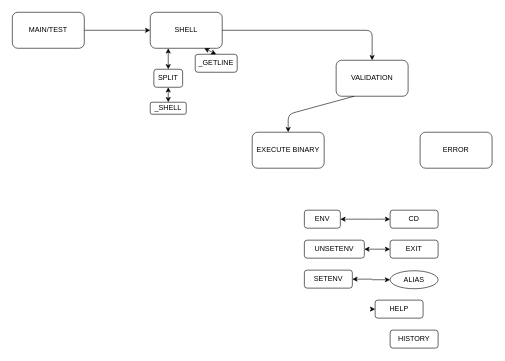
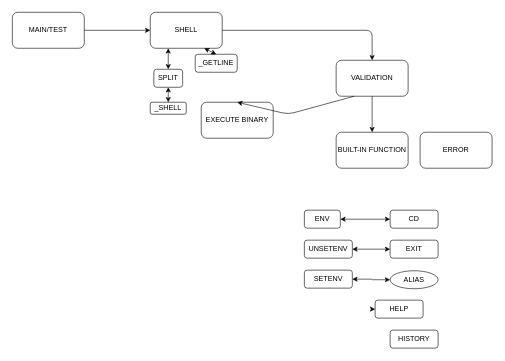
  <mxCell id="0" />
  <mxCell id="1" parent="0" />
  <mxCell id="2" value="MAIN/TEST" style="rounded=1;whiteSpace=wrap;html=1;" vertex="1" parent="1"><mxGeometry x="20" y="20" width="120" height="60" as="geometry" /></mxCell>
  <mxCell id="3" value="SHELL" style="rounded=1;whiteSpace=wrap;html=1;" vertex="1" parent="1"><mxGeometry x="250" y="20" width="120" height="60" as="geometry" /></mxCell>
  <mxCell id="4" value="" style="endArrow=classic;html=1;entryX=0;entryY=0.5;entryDx=0;entryDy=0;exitX=1;exitY=0.5;exitDx=0;exitDy=0;" edge="1" parent="1" source="2" target="3"><mxGeometry width="50" height="50" relative="1" as="geometry"><mxPoint x="20" y="150" as="sourcePoint" /><mxPoint x="70" y="100" as="targetPoint" /></mxGeometry></mxCell>
  <mxCell id="5" value="SPLIT" style="rounded=1;whiteSpace=wrap;html=1;" vertex="1" parent="1"><mxGeometry x="256" y="115" width="48" height="30" as="geometry" /></mxCell>
  <mxCell id="6" value="_GETLINE&lt;br&gt;" style="rounded=1;whiteSpace=wrap;html=1;" vertex="1" parent="1"><mxGeometry x="325" y="90" width="70" height="30" as="geometry" /></mxCell>
  <mxCell id="7" value="" style="endArrow=classic;startArrow=classic;html=1;entryX=0.25;entryY=1;entryDx=0;entryDy=0;exitX=0.5;exitY=0;exitDx=0;exitDy=0;" edge="1" parent="1" source="5" target="3"><mxGeometry width="50" height="50" relative="1" as="geometry"><mxPoint x="20" y="360" as="sourcePoint" /><mxPoint x="70" y="310" as="targetPoint" /></mxGeometry></mxCell>
  <mxCell id="8" value="" style="endArrow=classic;startArrow=classic;html=1;exitX=0.5;exitY=0;exitDx=0;exitDy=0;entryX=0.75;entryY=1;entryDx=0;entryDy=0;" edge="1" parent="1" source="6" target="3"><mxGeometry width="50" height="50" relative="1" as="geometry"><mxPoint x="20" y="220" as="sourcePoint" /><mxPoint x="350" y="81" as="targetPoint" /></mxGeometry></mxCell>
  <mxCell id="9" value="VALIDATION&lt;br&gt;" style="rounded=1;whiteSpace=wrap;html=1;" vertex="1" parent="1"><mxGeometry x="560" y="100" width="120" height="60" as="geometry" /></mxCell>
  <mxCell id="10" value="ERROR" style="rounded=1;whiteSpace=wrap;html=1;" vertex="1" parent="1"><mxGeometry x="700" y="220" width="120" height="60" as="geometry" /></mxCell>
- <mxCell id="12" value="EXECUTE BINARY" style="rounded=1;whiteSpace=wrap;html=1;" vertex="1" parent="1"><mxGeometry x="420" y="220" width="120" height="60" as="geometry" /></mxCell>
+ <mxCell id="11" value="BUILT-IN FUNCTION" style="rounded=1;whiteSpace=wrap;html=1;" vertex="1" parent="1"><mxGeometry x="560" y="220" width="120" height="60" as="geometry" /></mxCell>
+ <mxCell id="12" value="EXECUTE BINARY" style="rounded=1;whiteSpace=wrap;html=1;" vertex="1" parent="1"><mxGeometry x="335" y="170" width="120" height="60" as="geometry" /></mxCell>
+ <mxCell id="13" value="" style="endArrow=classic;html=1;exitX=0.5;exitY=1;exitDx=0;exitDy=0;" edge="1" parent="1" source="9" target="11"><mxGeometry width="50" height="50" relative="1" as="geometry"><mxPoint x="20" y="350" as="sourcePoint" /><mxPoint x="70" y="300" as="targetPoint" /></mxGeometry></mxCell>
  <mxCell id="14" value="" style="endArrow=classic;html=1;exitX=0.25;exitY=1;exitDx=0;exitDy=0;entryX=0.5;entryY=0;entryDx=0;entryDy=0;" edge="1" parent="1" source="9" target="12"><mxGeometry width="50" height="50" relative="1" as="geometry"><mxPoint x="20" y="350" as="sourcePoint" /><mxPoint x="70" y="300" as="targetPoint" /><Array as="points"><mxPoint x="480" y="190" /></Array></mxGeometry></mxCell>
  <mxCell id="15" value="" style="endArrow=classic;html=1;exitX=1;exitY=0.5;exitDx=0;exitDy=0;entryX=0.5;entryY=0;entryDx=0;entryDy=0;" edge="1" parent="1" source="3" target="9"><mxGeometry width="50" height="50" relative="1" as="geometry"><mxPoint x="20" y="350" as="sourcePoint" /><mxPoint x="70" y="300" as="targetPoint" /><Array as="points"><mxPoint x="620" y="50" /></Array></mxGeometry></mxCell>
  <mxCell id="16" value="_SHELL" style="rounded=1;whiteSpace=wrap;html=1;" vertex="1" parent="1"><mxGeometry x="250" y="170" width="60" height="20" as="geometry" /></mxCell>
  <mxCell id="17" value="" style="endArrow=classic;startArrow=classic;html=1;entryX=0.5;entryY=1;entryDx=0;entryDy=0;exitX=0.5;exitY=0;exitDx=0;exitDy=0;" edge="1" parent="1" source="16" target="5"><mxGeometry width="50" height="50" relative="1" as="geometry"><mxPoint x="20" y="350" as="sourcePoint" /><mxPoint x="70" y="300" as="targetPoint" /></mxGeometry></mxCell>
  <mxCell id="18" value="EXIT" style="rounded=1;whiteSpace=wrap;html=1;" vertex="1" parent="1"><mxGeometry x="650" y="400" width="80" height="30" as="geometry" /></mxCell>
  <mxCell id="19" value="ENV" style="rounded=1;whiteSpace=wrap;html=1;" vertex="1" parent="1"><mxGeometry x="507" y="350" width="60" height="30" as="geometry" /></mxCell>
  <mxCell id="20" value="CD" style="rounded=1;whiteSpace=wrap;html=1;" vertex="1" parent="1"><mxGeometry x="650" y="350" width="80" height="30" as="geometry" /></mxCell>
  <mxCell id="21" value="SETENV" style="rounded=1;whiteSpace=wrap;html=1;" vertex="1" parent="1"><mxGeometry x="507" y="450" width="80" height="30" as="geometry" /></mxCell>
- <mxCell id="22" value="UNSETENV" style="rounded=1;whiteSpace=wrap;html=1;" vertex="1" parent="1"><mxGeometry x="507" y="400" width="100" height="30" as="geometry" /></mxCell>
+ <mxCell id="22" value="UNSETENV" style="rounded=1;whiteSpace=wrap;html=1;" vertex="1" parent="1"><mxGeometry x="507" y="400" width="80" height="30" as="geometry" /></mxCell>
  <mxCell id="23" value="ALIAS" style="ellipse;whiteSpace=wrap;html=1;" vertex="1" parent="1"><mxGeometry x="650" y="451" width="80" height="30" as="geometry" /></mxCell>
  <mxCell id="24" value="HELP" style="rounded=1;whiteSpace=wrap;html=1;" vertex="1" parent="1"><mxGeometry x="625" y="500" width="80" height="30" as="geometry" /></mxCell>
  <mxCell id="25" value="HISTORY" style="rounded=1;whiteSpace=wrap;html=1;" vertex="1" parent="1"><mxGeometry x="650" y="550" width="80" height="30" as="geometry" /></mxCell>
  <mxCell id="26" value="" style="endArrow=classic;html=1;entryX=0;entryY=0.5;entryDx=0;entryDy=0;" edge="1" parent="1" target="24"><mxGeometry width="50" height="50" relative="1" as="geometry"><mxPoint x="620" y="515" as="sourcePoint" /><mxPoint x="70" y="600" as="targetPoint" /></mxGeometry></mxCell>
  <mxCell id="27" value="" style="endArrow=classic;html=1;entryX=0;entryY=0.5;entryDx=0;entryDy=0;" edge="1" parent="1" target="23"><mxGeometry width="50" height="50" relative="1" as="geometry"><mxPoint x="620" y="466" as="sourcePoint" /><mxPoint x="70" y="600" as="targetPoint" /></mxGeometry></mxCell>
  <mxCell id="28" value="" style="endArrow=classic;html=1;entryX=0;entryY=0.5;entryDx=0;entryDy=0;" edge="1" parent="1" target="18"><mxGeometry width="50" height="50" relative="1" as="geometry"><mxPoint x="620" y="415" as="sourcePoint" /><mxPoint x="70" y="600" as="targetPoint" /></mxGeometry></mxCell>
  <mxCell id="29" value="" style="endArrow=classic;html=1;entryX=0;entryY=0.5;entryDx=0;entryDy=0;" edge="1" parent="1" target="20"><mxGeometry width="50" height="50" relative="1" as="geometry"><mxPoint x="620" y="365" as="sourcePoint" /><mxPoint x="70" y="600" as="targetPoint" /></mxGeometry></mxCell>
  <mxCell id="30" value="" style="endArrow=classic;html=1;entryX=1;entryY=0.5;entryDx=0;entryDy=0;" edge="1" parent="1" target="19"><mxGeometry width="50" height="50" relative="1" as="geometry"><mxPoint x="620" y="365" as="sourcePoint" /><mxPoint x="70" y="600" as="targetPoint" /></mxGeometry></mxCell>
  <mxCell id="31" value="" style="endArrow=classic;html=1;entryX=1;entryY=0.5;entryDx=0;entryDy=0;" edge="1" parent="1" target="22"><mxGeometry width="50" height="50" relative="1" as="geometry"><mxPoint x="620" y="415" as="sourcePoint" /><mxPoint x="70" y="600" as="targetPoint" /></mxGeometry></mxCell>
  <mxCell id="32" value="" style="endArrow=classic;html=1;entryX=1;entryY=0.5;entryDx=0;entryDy=0;" edge="1" parent="1" target="21"><mxGeometry width="50" height="50" relative="1" as="geometry"><mxPoint x="620" y="465" as="sourcePoint" /><mxPoint x="70" y="600" as="targetPoint" /></mxGeometry></mxCell>
